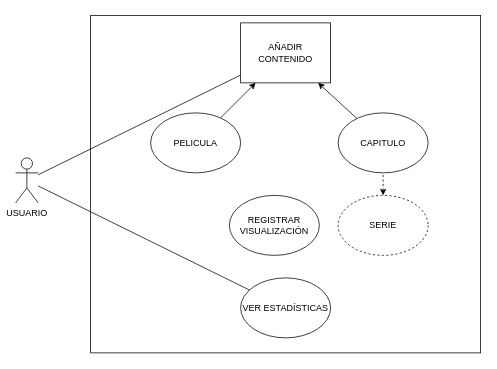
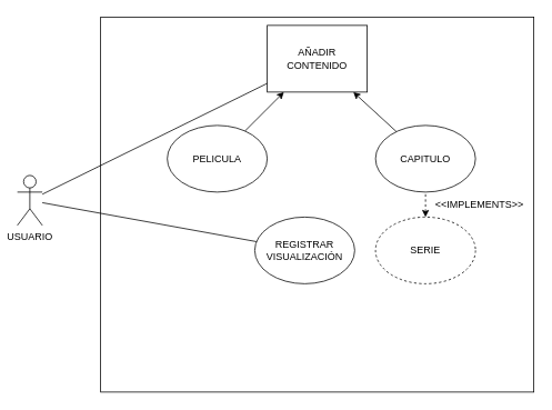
  <mxCell id="0" />
  <mxCell id="1" parent="0" />
  <mxCell id="2" value="" style="rounded=0;whiteSpace=wrap;html=1;" vertex="1" parent="1"><mxGeometry x="120" y="20" width="520" height="450" as="geometry" /></mxCell>
  <mxCell id="3" value="USUARIO" style="shape=umlActor;verticalLabelPosition=bottom;verticalAlign=top;html=1;outlineConnect=0;" vertex="1" parent="1"><mxGeometry x="20" y="210" width="30" height="60" as="geometry" /></mxCell>
  <mxCell id="4" value="AÑADIR CONTENIDO" style="whiteSpace=wrap;html=1;rounded=0;" vertex="1" parent="1"><mxGeometry x="320" y="30" width="120" height="80" as="geometry" /></mxCell>
  <mxCell id="5" value="PELICULA" style="ellipse;whiteSpace=wrap;html=1;" vertex="1" parent="1"><mxGeometry x="200" y="150" width="120" height="80" as="geometry" /></mxCell>
  <mxCell id="6" value="CAPITULO" style="ellipse;whiteSpace=wrap;html=1;" vertex="1" parent="1"><mxGeometry x="450" y="150" width="120" height="80" as="geometry" /></mxCell>
  <mxCell id="7" value="" style="endArrow=classic;html=1;rounded=0;" edge="1" parent="1" source="6" target="4"><mxGeometry width="50" height="50" relative="1" as="geometry"><mxPoint x="390" y="250" as="sourcePoint" /><mxPoint x="440" y="200" as="targetPoint" /></mxGeometry></mxCell>
  <mxCell id="8" value="" style="endArrow=classic;html=1;rounded=0;" edge="1" parent="1" source="5" target="4"><mxGeometry width="50" height="50" relative="1" as="geometry"><mxPoint x="310" y="270" as="sourcePoint" /><mxPoint x="360" y="220" as="targetPoint" /></mxGeometry></mxCell>
  <mxCell id="9" value="SERIE" style="ellipse;whiteSpace=wrap;html=1;dashed=1;" vertex="1" parent="1"><mxGeometry x="450" y="260" width="120" height="80" as="geometry" /></mxCell>
  <mxCell id="10" value="" style="endArrow=none;html=1;rounded=0;dashed=1;startArrow=classic;startFill=1;endFill=0;" edge="1" parent="1" source="9" target="6"><mxGeometry width="50" height="50" relative="1" as="geometry"><mxPoint x="440" y="280" as="sourcePoint" /><mxPoint x="490" y="230" as="targetPoint" /></mxGeometry></mxCell>
+ <mxCell id="11" value="&amp;lt;&amp;lt;IMPLEMENTS&amp;gt;&amp;gt;" style="text;html=1;strokeColor=none;fillColor=none;align=center;verticalAlign=middle;whiteSpace=wrap;rounded=0;" vertex="1" parent="1"><mxGeometry x="520" y="230" width="110" height="30" as="geometry" /></mxCell>
  <mxCell id="12" value="" style="endArrow=none;html=1;rounded=0;" edge="1" parent="1" source="3" target="4"><mxGeometry width="50" height="50" relative="1" as="geometry"><mxPoint x="50" y="140" as="sourcePoint" /><mxPoint x="100" y="90" as="targetPoint" /></mxGeometry></mxCell>
  <mxCell id="13" value="REGISTRAR VISUALIZACIÓN" style="ellipse;whiteSpace=wrap;html=1;" vertex="1" parent="1"><mxGeometry x="305" y="260" width="120" height="80" as="geometry" /></mxCell>
- <mxCell id="15" value="VER ESTADÍSTICAS" style="ellipse;whiteSpace=wrap;html=1;" vertex="1" parent="1"><mxGeometry x="320" y="370" width="120" height="80" as="geometry" /></mxCell>
- <mxCell id="16" value="" style="endArrow=none;html=1;rounded=0;" edge="1" parent="1" source="3" target="15"><mxGeometry width="50" height="50" relative="1" as="geometry"><mxPoint x="170" y="410" as="sourcePoint" /><mxPoint x="220" y="360" as="targetPoint" /></mxGeometry></mxCell>
+ <mxCell id="14" value="" style="endArrow=none;html=1;rounded=0;" edge="1" parent="1" source="3" target="13"><mxGeometry width="50" height="50" relative="1" as="geometry"><mxPoint x="170" y="340" as="sourcePoint" /><mxPoint x="220" y="290" as="targetPoint" /></mxGeometry></mxCell>
